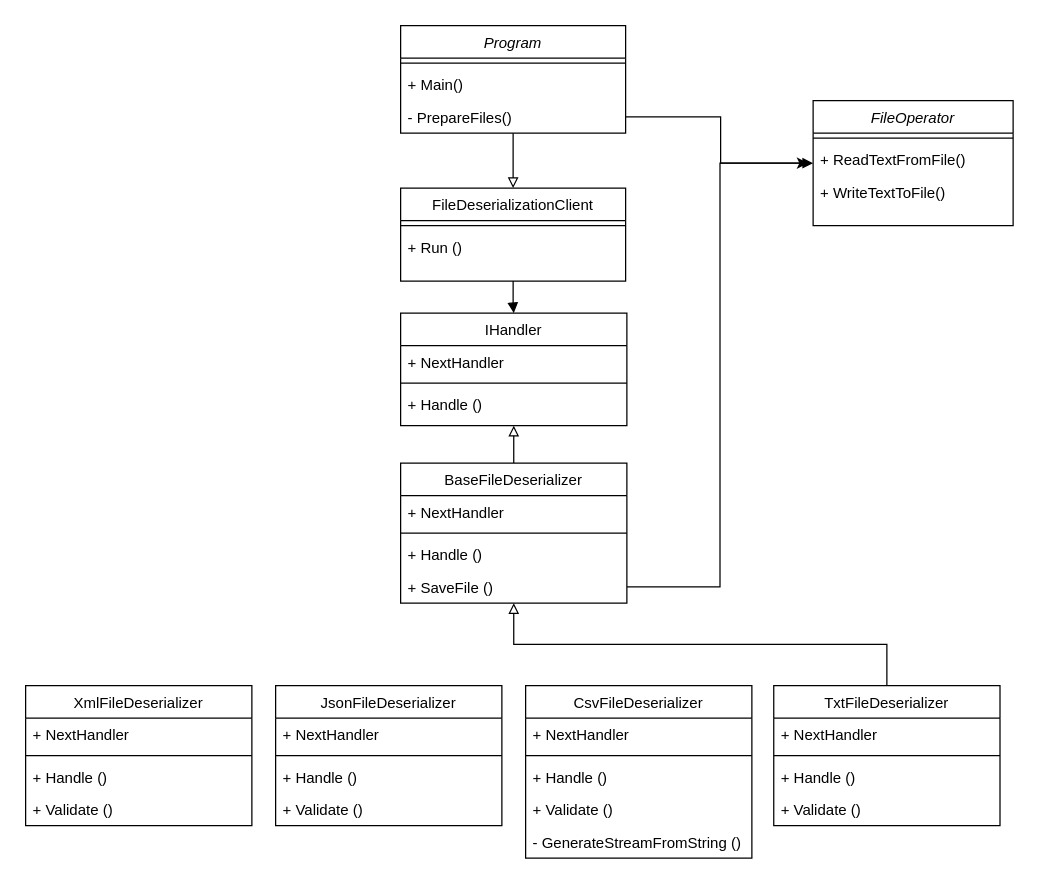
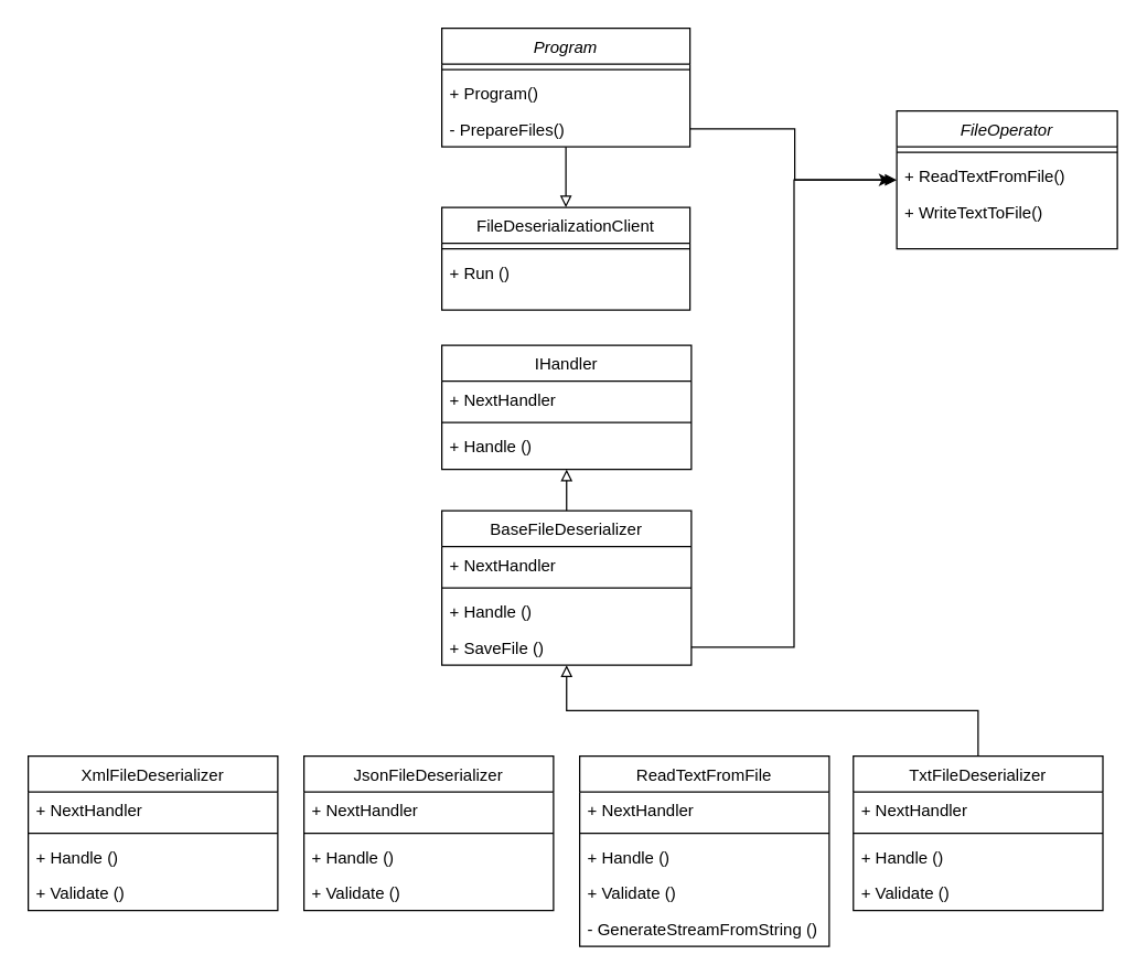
  <mxCell id="0" />
  <mxCell id="1" parent="0" />
  <mxCell id="2" style="edgeStyle=orthogonalEdgeStyle;rounded=0;orthogonalLoop=1;jettySize=auto;html=1;entryX=0;entryY=0.5;entryDx=0;entryDy=0;endArrow=classic;endFill=1;exitX=1;exitY=0.5;exitDx=0;exitDy=0;" parent="1" source="7" edge="1"><mxGeometry relative="1" as="geometry"><mxPoint x="486" y="47" as="sourcePoint" /><mxPoint x="646" y="130" as="targetPoint" /><Array as="points"><mxPoint x="576" y="93" /><mxPoint x="576" y="130" /></Array></mxGeometry></mxCell>
  <mxCell id="3" style="edgeStyle=orthogonalEdgeStyle;rounded=0;orthogonalLoop=1;jettySize=auto;html=1;entryX=0.5;entryY=0;entryDx=0;entryDy=0;endArrow=block;endFill=0;" edge="1" parent="1" source="4" target="12"><mxGeometry relative="1" as="geometry" /></mxCell>
  <mxCell id="4" value="Program" style="swimlane;fontStyle=2;align=center;verticalAlign=top;childLayout=stackLayout;horizontal=1;startSize=26;horizontalStack=0;resizeParent=1;resizeLast=0;collapsible=1;marginBottom=0;rounded=0;shadow=0;strokeWidth=1;" parent="1" vertex="1"><mxGeometry x="320" y="20" width="180" height="86" as="geometry"><mxRectangle x="230" y="140" width="160" height="26" as="alternateBounds" /></mxGeometry></mxCell>
  <mxCell id="5" value="" style="line;html=1;strokeWidth=1;align=left;verticalAlign=middle;spacingTop=-1;spacingLeft=3;spacingRight=3;rotatable=0;labelPosition=right;points=[];portConstraint=eastwest;" parent="4" vertex="1"><mxGeometry y="26" width="180" height="8" as="geometry" /></mxCell>
- <mxCell id="6" value="+ Main()" style="text;align=left;verticalAlign=top;spacingLeft=4;spacingRight=4;overflow=hidden;rotatable=0;points=[[0,0.5],[1,0.5]];portConstraint=eastwest;" parent="4" vertex="1"><mxGeometry y="34" width="180" height="26" as="geometry" /></mxCell>
+ <mxCell id="6" value="+ Program()" style="text;align=left;verticalAlign=top;spacingLeft=4;spacingRight=4;overflow=hidden;rotatable=0;points=[[0,0.5],[1,0.5]];portConstraint=eastwest;" parent="4" vertex="1"><mxGeometry y="34" width="180" height="26" as="geometry" /></mxCell>
  <mxCell id="7" value="- PrepareFiles()" style="text;align=left;verticalAlign=top;spacingLeft=4;spacingRight=4;overflow=hidden;rotatable=0;points=[[0,0.5],[1,0.5]];portConstraint=eastwest;" vertex="1" parent="4"><mxGeometry y="60" width="180" height="26" as="geometry" /></mxCell>
  <mxCell id="8" value="IHandler" style="swimlane;fontStyle=0;align=center;verticalAlign=top;childLayout=stackLayout;horizontal=1;startSize=26;horizontalStack=0;resizeParent=1;resizeLast=0;collapsible=1;marginBottom=0;rounded=0;shadow=0;strokeWidth=1;" vertex="1" parent="1"><mxGeometry x="320" y="250" width="181" height="90" as="geometry"><mxRectangle x="130" y="380" width="160" height="26" as="alternateBounds" /></mxGeometry></mxCell>
  <mxCell id="9" value="+ NextHandler " style="text;align=left;verticalAlign=top;spacingLeft=4;spacingRight=4;overflow=hidden;rotatable=0;points=[[0,0.5],[1,0.5]];portConstraint=eastwest;" vertex="1" parent="8"><mxGeometry y="26" width="181" height="26" as="geometry" /></mxCell>
  <mxCell id="10" value="" style="line;html=1;strokeWidth=1;align=left;verticalAlign=middle;spacingTop=-1;spacingLeft=3;spacingRight=3;rotatable=0;labelPosition=right;points=[];portConstraint=eastwest;" vertex="1" parent="8"><mxGeometry y="52" width="181" height="8" as="geometry" /></mxCell>
  <mxCell id="11" value="+ Handle ()&#10;" style="text;align=left;verticalAlign=top;spacingLeft=4;spacingRight=4;overflow=hidden;rotatable=0;points=[[0,0.5],[1,0.5]];portConstraint=eastwest;" vertex="1" parent="8"><mxGeometry y="60" width="181" height="26" as="geometry" /></mxCell>
  <mxCell id="12" value="FileDeserializationClient" style="swimlane;fontStyle=0;align=center;verticalAlign=top;childLayout=stackLayout;horizontal=1;startSize=26;horizontalStack=0;resizeParent=1;resizeLast=0;collapsible=1;marginBottom=0;rounded=0;shadow=0;strokeWidth=1;" vertex="1" parent="1"><mxGeometry x="320" y="150" width="180" height="74.35" as="geometry"><mxRectangle x="130" y="380" width="160" height="26" as="alternateBounds" /></mxGeometry></mxCell>
  <mxCell id="13" value="" style="line;html=1;strokeWidth=1;align=left;verticalAlign=middle;spacingTop=-1;spacingLeft=3;spacingRight=3;rotatable=0;labelPosition=right;points=[];portConstraint=eastwest;" vertex="1" parent="12"><mxGeometry y="26" width="180" height="8" as="geometry" /></mxCell>
  <mxCell id="14" value="+ Run ()" style="text;align=left;verticalAlign=top;spacingLeft=4;spacingRight=4;overflow=hidden;rotatable=0;points=[[0,0.5],[1,0.5]];portConstraint=eastwest;" vertex="1" parent="12"><mxGeometry y="34" width="180" height="26" as="geometry" /></mxCell>
  <mxCell id="15" value="XmlFileDeserializer" style="swimlane;fontStyle=0;align=center;verticalAlign=top;childLayout=stackLayout;horizontal=1;startSize=26;horizontalStack=0;resizeParent=1;resizeLast=0;collapsible=1;marginBottom=0;rounded=0;shadow=0;strokeWidth=1;" vertex="1" parent="1"><mxGeometry x="20" y="548" width="181" height="112" as="geometry"><mxRectangle x="130" y="380" width="160" height="26" as="alternateBounds" /></mxGeometry></mxCell>
  <mxCell id="16" value="+ NextHandler " style="text;align=left;verticalAlign=top;spacingLeft=4;spacingRight=4;overflow=hidden;rotatable=0;points=[[0,0.5],[1,0.5]];portConstraint=eastwest;" vertex="1" parent="15"><mxGeometry y="26" width="181" height="26" as="geometry" /></mxCell>
  <mxCell id="17" value="" style="line;html=1;strokeWidth=1;align=left;verticalAlign=middle;spacingTop=-1;spacingLeft=3;spacingRight=3;rotatable=0;labelPosition=right;points=[];portConstraint=eastwest;" vertex="1" parent="15"><mxGeometry y="52" width="181" height="8" as="geometry" /></mxCell>
  <mxCell id="18" value="+ Handle ()&#10;" style="text;align=left;verticalAlign=top;spacingLeft=4;spacingRight=4;overflow=hidden;rotatable=0;points=[[0,0.5],[1,0.5]];portConstraint=eastwest;" vertex="1" parent="15"><mxGeometry y="60" width="181" height="26" as="geometry" /></mxCell>
  <mxCell id="19" value="+ Validate ()&#10;" style="text;align=left;verticalAlign=top;spacingLeft=4;spacingRight=4;overflow=hidden;rotatable=0;points=[[0,0.5],[1,0.5]];portConstraint=eastwest;" vertex="1" parent="15"><mxGeometry y="86" width="181" height="26" as="geometry" /></mxCell>
  <mxCell id="20" value="JsonFileDeserializer" style="swimlane;fontStyle=0;align=center;verticalAlign=top;childLayout=stackLayout;horizontal=1;startSize=26;horizontalStack=0;resizeParent=1;resizeLast=0;collapsible=1;marginBottom=0;rounded=0;shadow=0;strokeWidth=1;" vertex="1" parent="1"><mxGeometry x="220" y="548" width="181" height="112" as="geometry"><mxRectangle x="130" y="380" width="160" height="26" as="alternateBounds" /></mxGeometry></mxCell>
  <mxCell id="21" value="+ NextHandler " style="text;align=left;verticalAlign=top;spacingLeft=4;spacingRight=4;overflow=hidden;rotatable=0;points=[[0,0.5],[1,0.5]];portConstraint=eastwest;" vertex="1" parent="20"><mxGeometry y="26" width="181" height="26" as="geometry" /></mxCell>
  <mxCell id="22" value="" style="line;html=1;strokeWidth=1;align=left;verticalAlign=middle;spacingTop=-1;spacingLeft=3;spacingRight=3;rotatable=0;labelPosition=right;points=[];portConstraint=eastwest;" vertex="1" parent="20"><mxGeometry y="52" width="181" height="8" as="geometry" /></mxCell>
  <mxCell id="23" value="+ Handle ()&#10;" style="text;align=left;verticalAlign=top;spacingLeft=4;spacingRight=4;overflow=hidden;rotatable=0;points=[[0,0.5],[1,0.5]];portConstraint=eastwest;" vertex="1" parent="20"><mxGeometry y="60" width="181" height="26" as="geometry" /></mxCell>
  <mxCell id="24" value="+ Validate ()&#10;" style="text;align=left;verticalAlign=top;spacingLeft=4;spacingRight=4;overflow=hidden;rotatable=0;points=[[0,0.5],[1,0.5]];portConstraint=eastwest;" vertex="1" parent="20"><mxGeometry y="86" width="181" height="26" as="geometry" /></mxCell>
- <mxCell id="25" value="CsvFileDeserializer" style="swimlane;fontStyle=0;align=center;verticalAlign=top;childLayout=stackLayout;horizontal=1;startSize=26;horizontalStack=0;resizeParent=1;resizeLast=0;collapsible=1;marginBottom=0;rounded=0;shadow=0;strokeWidth=1;" vertex="1" parent="1"><mxGeometry x="420" y="548" width="181" height="138" as="geometry"><mxRectangle x="130" y="380" width="160" height="26" as="alternateBounds" /></mxGeometry></mxCell>
+ <mxCell id="25" value="ReadTextFromFile" style="swimlane;fontStyle=0;align=center;verticalAlign=top;childLayout=stackLayout;horizontal=1;startSize=26;horizontalStack=0;resizeParent=1;resizeLast=0;collapsible=1;marginBottom=0;rounded=0;shadow=0;strokeWidth=1;" vertex="1" parent="1"><mxGeometry x="420" y="548" width="181" height="138" as="geometry"><mxRectangle x="130" y="380" width="160" height="26" as="alternateBounds" /></mxGeometry></mxCell>
  <mxCell id="26" value="+ NextHandler " style="text;align=left;verticalAlign=top;spacingLeft=4;spacingRight=4;overflow=hidden;rotatable=0;points=[[0,0.5],[1,0.5]];portConstraint=eastwest;" vertex="1" parent="25"><mxGeometry y="26" width="181" height="26" as="geometry" /></mxCell>
  <mxCell id="27" value="" style="line;html=1;strokeWidth=1;align=left;verticalAlign=middle;spacingTop=-1;spacingLeft=3;spacingRight=3;rotatable=0;labelPosition=right;points=[];portConstraint=eastwest;" vertex="1" parent="25"><mxGeometry y="52" width="181" height="8" as="geometry" /></mxCell>
  <mxCell id="28" value="+ Handle ()&#10;" style="text;align=left;verticalAlign=top;spacingLeft=4;spacingRight=4;overflow=hidden;rotatable=0;points=[[0,0.5],[1,0.5]];portConstraint=eastwest;" vertex="1" parent="25"><mxGeometry y="60" width="181" height="26" as="geometry" /></mxCell>
  <mxCell id="29" value="+ Validate ()&#10;" style="text;align=left;verticalAlign=top;spacingLeft=4;spacingRight=4;overflow=hidden;rotatable=0;points=[[0,0.5],[1,0.5]];portConstraint=eastwest;" vertex="1" parent="25"><mxGeometry y="86" width="181" height="26" as="geometry" /></mxCell>
  <mxCell id="30" value="- GenerateStreamFromString ()" style="text;align=left;verticalAlign=top;spacingLeft=4;spacingRight=4;overflow=hidden;rotatable=0;points=[[0,0.5],[1,0.5]];portConstraint=eastwest;" vertex="1" parent="25"><mxGeometry y="112" width="181" height="26" as="geometry" /></mxCell>
  <mxCell id="31" style="edgeStyle=orthogonalEdgeStyle;rounded=0;orthogonalLoop=1;jettySize=auto;html=1;endArrow=block;endFill=0;entryX=0.5;entryY=1;entryDx=0;entryDy=0;" edge="1" parent="1" target="38"><mxGeometry relative="1" as="geometry"><mxPoint x="709" y="557" as="sourcePoint" /><mxPoint x="410.5" y="487" as="targetPoint" /><Array as="points"><mxPoint x="709" y="515" /><mxPoint x="411" y="515" /></Array></mxGeometry></mxCell>
  <mxCell id="32" value="TxtFileDeserializer" style="swimlane;fontStyle=0;align=center;verticalAlign=top;childLayout=stackLayout;horizontal=1;startSize=26;horizontalStack=0;resizeParent=1;resizeLast=0;collapsible=1;marginBottom=0;rounded=0;shadow=0;strokeWidth=1;" vertex="1" parent="1"><mxGeometry x="618.5" y="548" width="181" height="112" as="geometry"><mxRectangle x="130" y="380" width="160" height="26" as="alternateBounds" /></mxGeometry></mxCell>
  <mxCell id="33" value="+ NextHandler " style="text;align=left;verticalAlign=top;spacingLeft=4;spacingRight=4;overflow=hidden;rotatable=0;points=[[0,0.5],[1,0.5]];portConstraint=eastwest;" vertex="1" parent="32"><mxGeometry y="26" width="181" height="26" as="geometry" /></mxCell>
  <mxCell id="34" value="" style="line;html=1;strokeWidth=1;align=left;verticalAlign=middle;spacingTop=-1;spacingLeft=3;spacingRight=3;rotatable=0;labelPosition=right;points=[];portConstraint=eastwest;" vertex="1" parent="32"><mxGeometry y="52" width="181" height="8" as="geometry" /></mxCell>
  <mxCell id="35" value="+ Handle ()&#10;" style="text;align=left;verticalAlign=top;spacingLeft=4;spacingRight=4;overflow=hidden;rotatable=0;points=[[0,0.5],[1,0.5]];portConstraint=eastwest;" vertex="1" parent="32"><mxGeometry y="60" width="181" height="26" as="geometry" /></mxCell>
  <mxCell id="36" value="+ Validate ()&#10;" style="text;align=left;verticalAlign=top;spacingLeft=4;spacingRight=4;overflow=hidden;rotatable=0;points=[[0,0.5],[1,0.5]];portConstraint=eastwest;" vertex="1" parent="32"><mxGeometry y="86" width="181" height="26" as="geometry" /></mxCell>
  <mxCell id="37" style="edgeStyle=orthogonalEdgeStyle;rounded=0;orthogonalLoop=1;jettySize=auto;html=1;entryX=0.5;entryY=1;entryDx=0;entryDy=0;endArrow=block;endFill=0;" edge="1" parent="1" source="38" target="8"><mxGeometry relative="1" as="geometry" /></mxCell>
  <mxCell id="38" value="BaseFileDeserializer" style="swimlane;fontStyle=0;align=center;verticalAlign=top;childLayout=stackLayout;horizontal=1;startSize=26;horizontalStack=0;resizeParent=1;resizeLast=0;collapsible=1;marginBottom=0;rounded=0;shadow=0;strokeWidth=1;" parent="1" vertex="1"><mxGeometry x="320" y="370" width="181" height="112" as="geometry"><mxRectangle x="130" y="380" width="160" height="26" as="alternateBounds" /></mxGeometry></mxCell>
  <mxCell id="39" value="+ NextHandler " style="text;align=left;verticalAlign=top;spacingLeft=4;spacingRight=4;overflow=hidden;rotatable=0;points=[[0,0.5],[1,0.5]];portConstraint=eastwest;" vertex="1" parent="38"><mxGeometry y="26" width="181" height="26" as="geometry" /></mxCell>
  <mxCell id="40" value="" style="line;html=1;strokeWidth=1;align=left;verticalAlign=middle;spacingTop=-1;spacingLeft=3;spacingRight=3;rotatable=0;labelPosition=right;points=[];portConstraint=eastwest;" parent="38" vertex="1"><mxGeometry y="52" width="181" height="8" as="geometry" /></mxCell>
  <mxCell id="41" value="+ Handle ()&#10;" style="text;align=left;verticalAlign=top;spacingLeft=4;spacingRight=4;overflow=hidden;rotatable=0;points=[[0,0.5],[1,0.5]];portConstraint=eastwest;" vertex="1" parent="38"><mxGeometry y="60" width="181" height="26" as="geometry" /></mxCell>
  <mxCell id="42" value="+ SaveFile ()&#10;" style="text;align=left;verticalAlign=top;spacingLeft=4;spacingRight=4;overflow=hidden;rotatable=0;points=[[0,0.5],[1,0.5]];portConstraint=eastwest;" vertex="1" parent="38"><mxGeometry y="86" width="181" height="26" as="geometry" /></mxCell>
  <mxCell id="43" value="FileOperator" style="swimlane;fontStyle=2;align=center;verticalAlign=top;childLayout=stackLayout;horizontal=1;startSize=26;horizontalStack=0;resizeParent=1;resizeLast=0;collapsible=1;marginBottom=0;rounded=0;shadow=0;strokeWidth=1;" parent="1" vertex="1"><mxGeometry x="650" y="80" width="160" height="100" as="geometry"><mxRectangle x="230" y="140" width="160" height="26" as="alternateBounds" /></mxGeometry></mxCell>
  <mxCell id="44" value="" style="line;html=1;strokeWidth=1;align=left;verticalAlign=middle;spacingTop=-1;spacingLeft=3;spacingRight=3;rotatable=0;labelPosition=right;points=[];portConstraint=eastwest;" parent="43" vertex="1"><mxGeometry y="26" width="160" height="8" as="geometry" /></mxCell>
  <mxCell id="45" value="+ ReadTextFromFile()" style="text;align=left;verticalAlign=top;spacingLeft=4;spacingRight=4;overflow=hidden;rotatable=0;points=[[0,0.5],[1,0.5]];portConstraint=eastwest;" parent="43" vertex="1"><mxGeometry y="34" width="160" height="26" as="geometry" /></mxCell>
  <mxCell id="46" value="+ WriteTextToFile()" style="text;align=left;verticalAlign=top;spacingLeft=4;spacingRight=4;overflow=hidden;rotatable=0;points=[[0,0.5],[1,0.5]];portConstraint=eastwest;" parent="43" vertex="1"><mxGeometry y="60" width="160" height="26" as="geometry" /></mxCell>
  <mxCell id="47" style="edgeStyle=orthogonalEdgeStyle;rounded=0;orthogonalLoop=1;jettySize=auto;html=1;endArrow=block;endFill=1;entryX=0;entryY=0.5;entryDx=0;entryDy=0;exitX=1;exitY=0.5;exitDx=0;exitDy=0;" edge="1" parent="1" source="42" target="43"><mxGeometry relative="1" as="geometry"><mxPoint x="620" y="330" as="sourcePoint" /><mxPoint x="620" y="140" as="targetPoint" /></mxGeometry></mxCell>
- <mxCell id="48" style="edgeStyle=orthogonalEdgeStyle;rounded=0;orthogonalLoop=1;jettySize=auto;html=1;entryX=0.5;entryY=0;entryDx=0;entryDy=0;endArrow=block;endFill=1;" edge="1" parent="1" source="12" target="8"><mxGeometry relative="1" as="geometry" /></mxCell>
